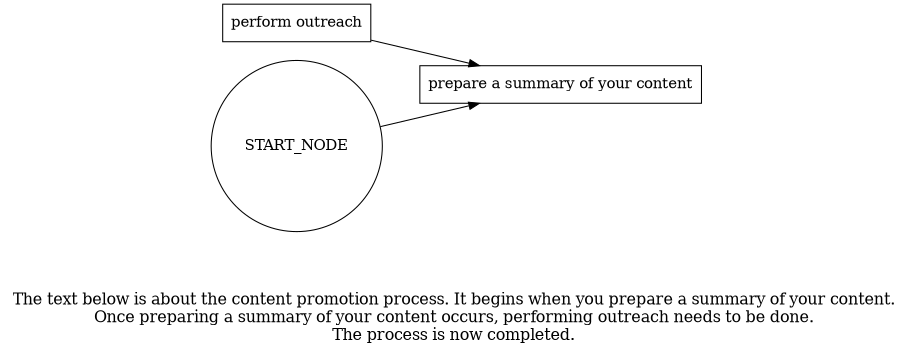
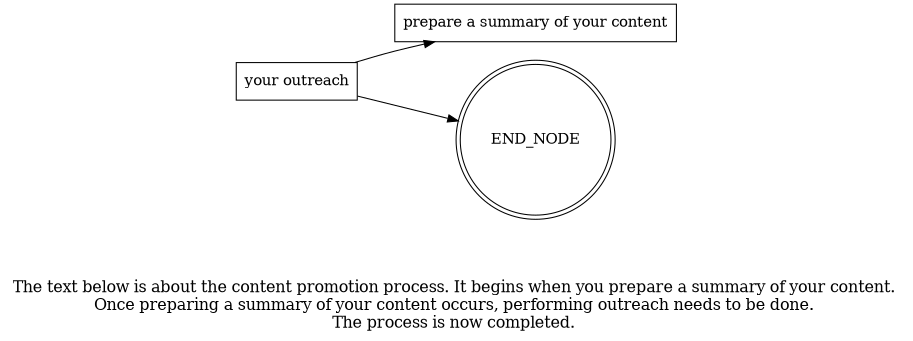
  digraph {
    fontsize=15
    label="\n\n\nThe text below is about the content promotion process. It begins when you prepare a summary of your content. \nOnce preparing a summary of your content occurs, performing outreach needs to be done. \nThe process is now completed. \n"
    rankdir=LR
    node [shape=box]
    "prepare a summary of your content"
-   "perform outreach"
-   START_NODE [shape=circle width=0.3]
+   "perform outreach" [label="your outreach"]
+   END_NODE [shape=doublecircle width=0.2]
    subgraph sub_1 {
      "prepare a summary of your content"
      "perform outreach"
    }
    "perform outreach" -> "prepare a summary of your content"
-   START_NODE -> "prepare a summary of your content"
+   "perform outreach" -> END_NODE
  }
